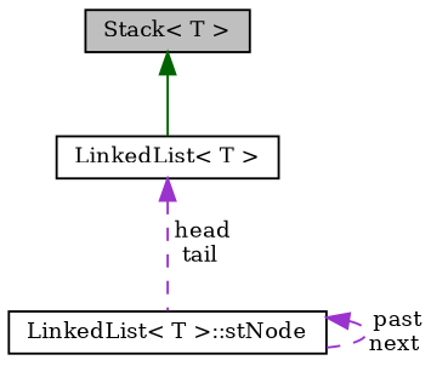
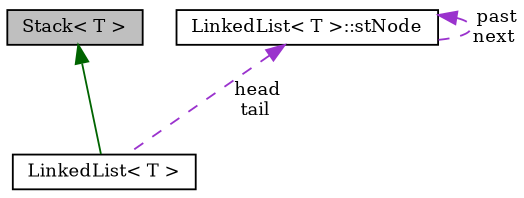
  digraph {
    fontname="DejaVu Serif"
    node [color=black fillcolor=white fontname="DejaVu Serif" fontsize=10 shape=record style=filled]
    edge [color=darkorchid3 dir=back fontname="DejaVu Serif" fontsize=10 labelfontname=Helvetica labelfontsize=10 style=dashed]
    n1 [fillcolor=grey75 fontcolor=black height=0.2 label="Stack\< T \>" width=0.4]
    n2 [height=0.2 label="LinkedList\< T \>" width=0.4]
    n3 [height=0.2 label="LinkedList\< T \>::stNode" width=0.4]
    n1 -> n2 [color=darkgreen style=solid]
-   n2 -> n3 [label=" head\ntail"]
+   n3 -> n2 [label=" head\ntail"]
    n3 -> n3 [label=" past\nnext"]
  }
